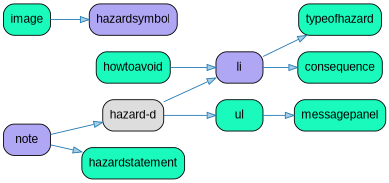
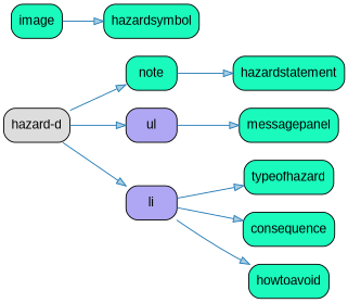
  strict digraph {
    rankdir=LR
    node [fillcolor="#1AFABC" fontname=Arial shape=Mrecord style=filled]
    edge [color="#1f78b4" fillcolor="#a6cee3"]
    n1 [fillcolor="#DDDDDD" label="hazard-d"]
-   n2 [fillcolor="#AFA7F4" label=note]
-   n3 [label=ul]
+   n2 [label=note]
+   n3 [fillcolor="#AFA7F4" label=ul]
    n4 [fillcolor="#AFA7F4" label=li]
    n5 [label=hazardstatement]
    n6 [label=image]
-   n7 [fillcolor="#AFA7F4" label=hazardsymbol]
+   n7 [label=hazardsymbol]
    n8 [label=messagepanel]
    n9 [label=typeofhazard]
    n10 [label=consequence]
    n11 [label=howtoavoid]
-   n2 -> n1
+   n1 -> n2
    n1 -> n3
    n1 -> n4
    n2 -> n5
    n3 -> n8
    n4 -> n9
    n4 -> n10
-   n11 -> n4
+   n4 -> n11
    n6 -> n7
  }
